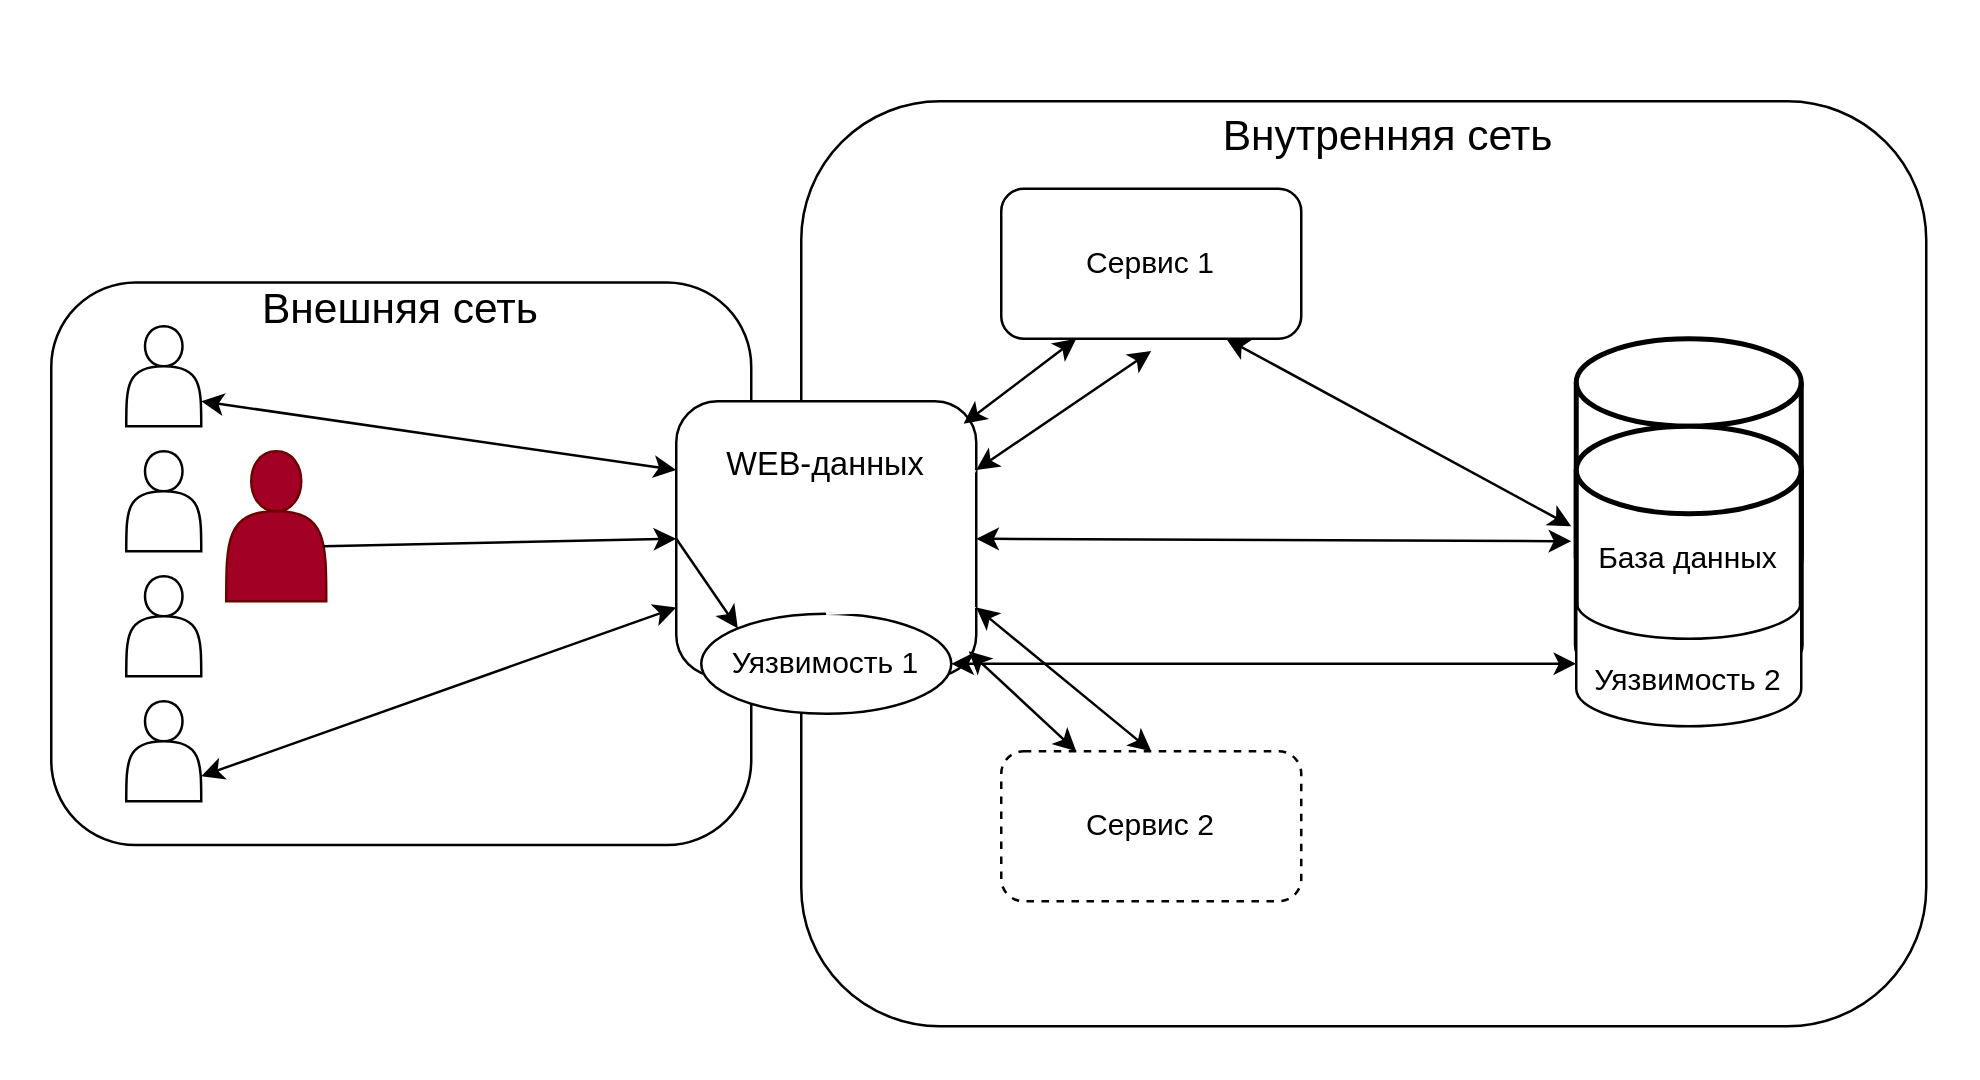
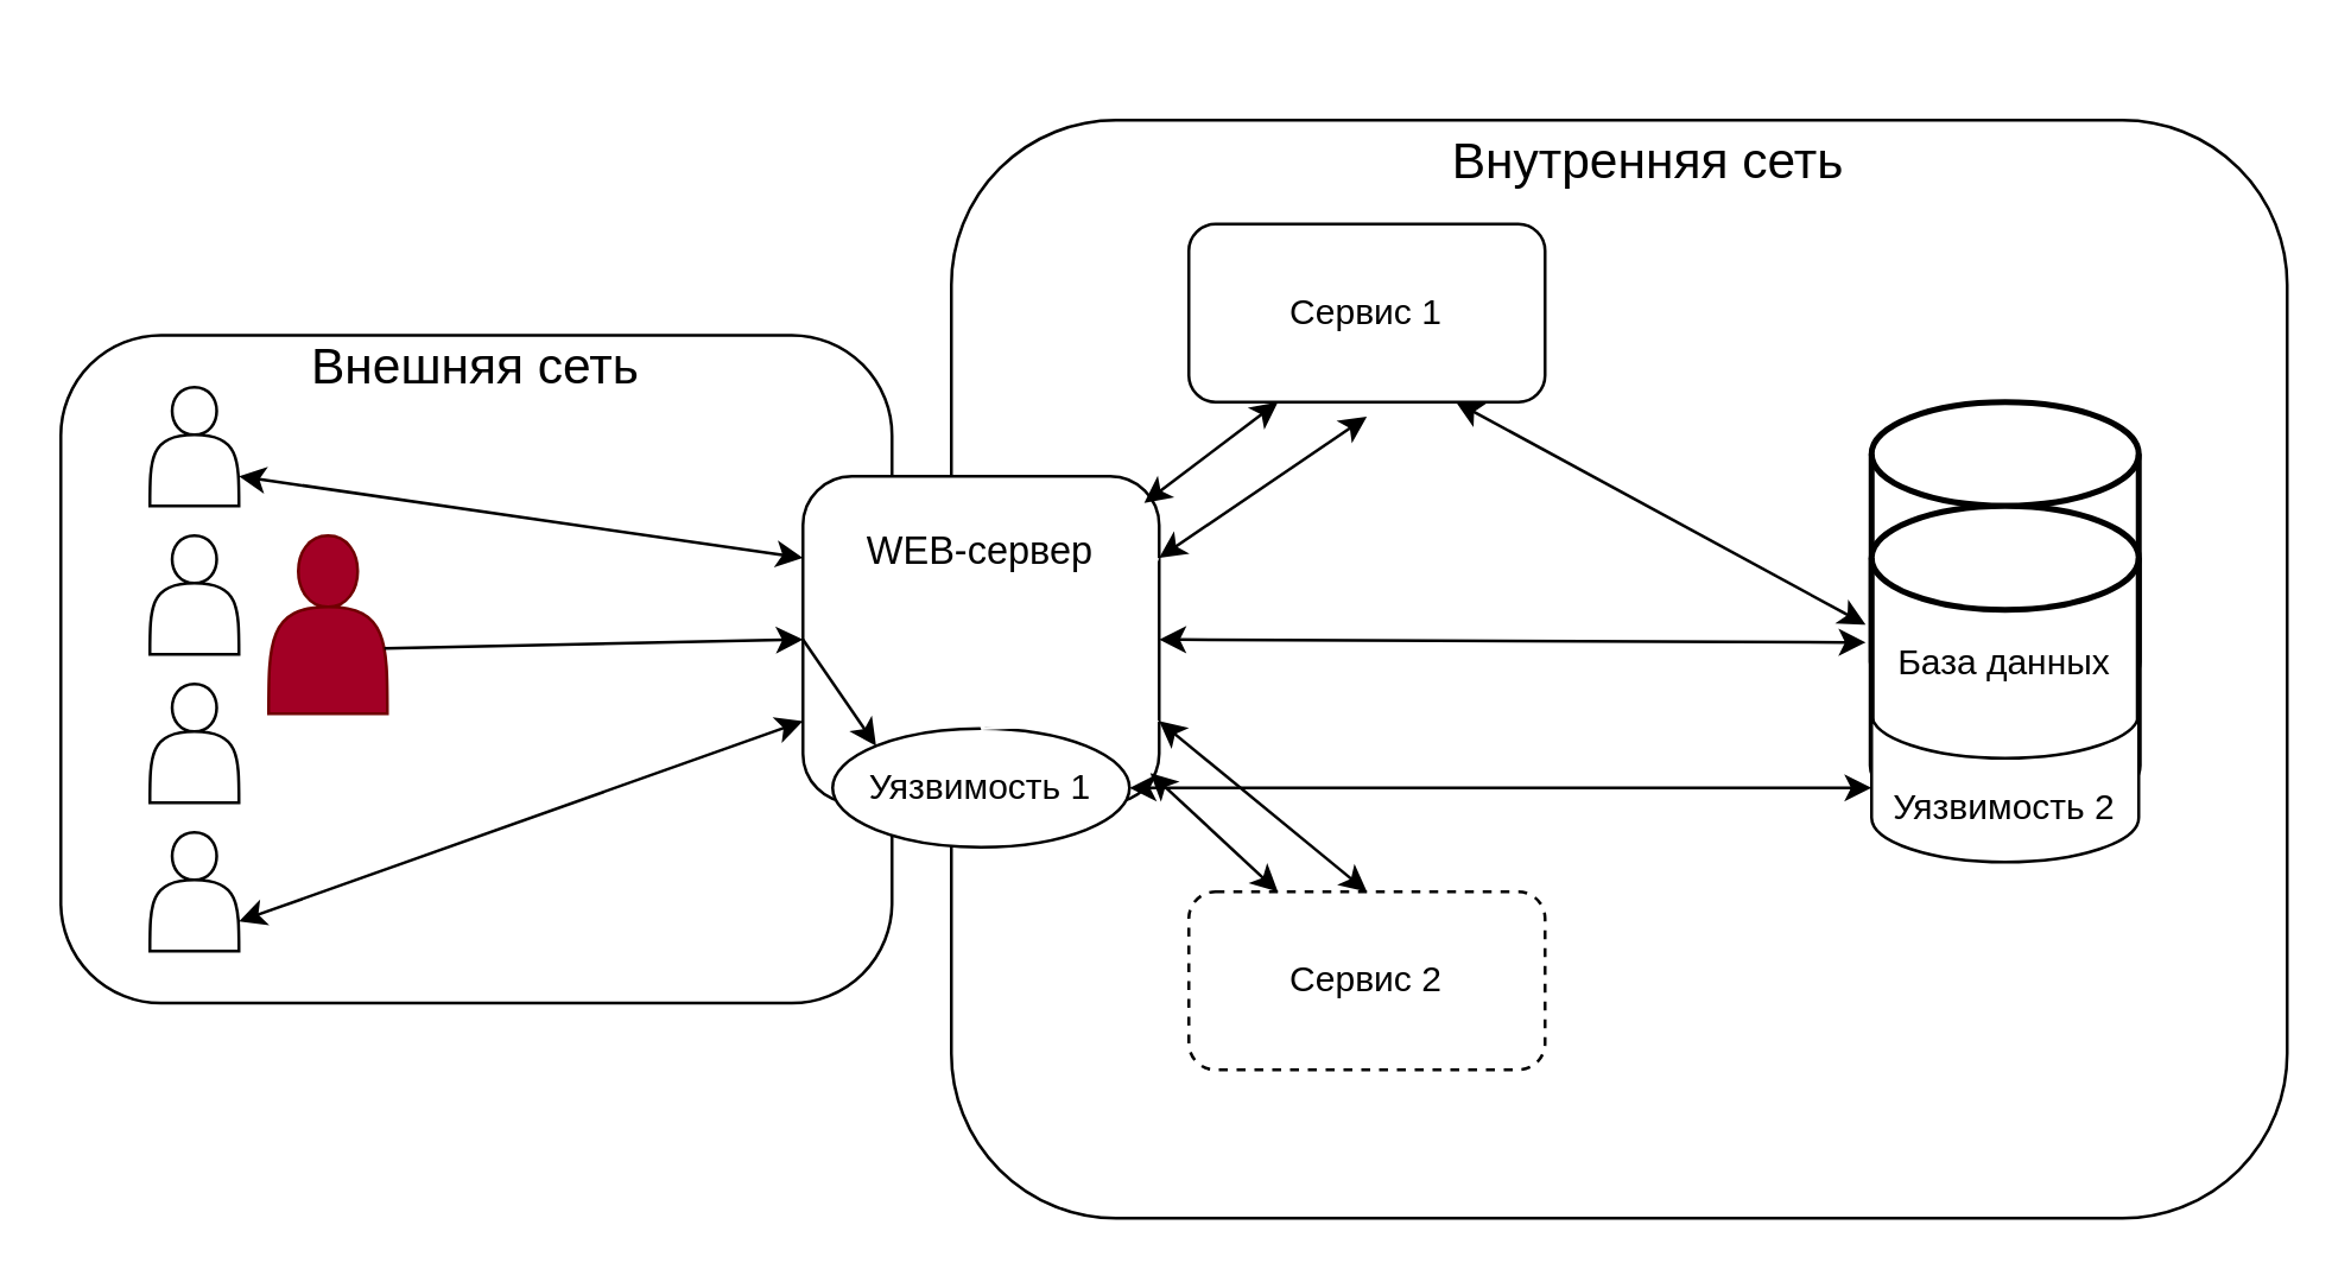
  <mxCell id="0" />
  <mxCell id="1" parent="0" />
  <mxCell id="2" value="&lt;div&gt;&lt;/div&gt;" style="rounded=1;whiteSpace=wrap;html=1;fontColor=default;" vertex="1" parent="1"><mxGeometry x="20" y="112.5" width="280" height="225" as="geometry" /></mxCell>
  <mxCell id="3" value="" style="rounded=1;whiteSpace=wrap;html=1;" vertex="1" parent="1"><mxGeometry x="320" y="40" width="450" height="370" as="geometry" /></mxCell>
  <mxCell id="4" value="" style="shape=actor;whiteSpace=wrap;html=1;" vertex="1" parent="1"><mxGeometry x="50" y="130" width="30" height="40" as="geometry" /></mxCell>
  <mxCell id="5" value="" style="shape=actor;whiteSpace=wrap;html=1;" vertex="1" parent="1"><mxGeometry x="50" y="180" width="30" height="40" as="geometry" /></mxCell>
  <mxCell id="6" value="" style="shape=actor;whiteSpace=wrap;html=1;" vertex="1" parent="1"><mxGeometry x="50" y="230" width="30" height="40" as="geometry" /></mxCell>
  <mxCell id="7" value="" style="shape=actor;whiteSpace=wrap;html=1;" vertex="1" parent="1"><mxGeometry x="50" y="280" width="30" height="40" as="geometry" /></mxCell>
  <mxCell id="8" value="" style="shape=actor;whiteSpace=wrap;html=1;fillColor=light-dark(#A20025,#FF0000);fontColor=#ffffff;strokeColor=#6F0000;" vertex="1" parent="1"><mxGeometry x="90" y="180" width="40" height="60" as="geometry" /></mxCell>
  <mxCell id="9" value="" style="strokeWidth=2;html=1;shape=mxgraph.flowchart.database;whiteSpace=wrap;" vertex="1" parent="1"><mxGeometry x="630" y="135" width="90" height="105" as="geometry" /></mxCell>
  <mxCell id="10" value="База данных" style="strokeWidth=2;html=1;shape=mxgraph.flowchart.database;whiteSpace=wrap;" vertex="1" parent="1"><mxGeometry x="630" y="170" width="90" height="105" as="geometry" /></mxCell>
  <mxCell id="11" value="Уязвимость 2" style="shape=cylinder3;whiteSpace=wrap;html=1;boundedLbl=1;backgroundOutline=1;size=15;lid=0;fillColor=light-dark(#FFFFFF,#FF0000);" vertex="1" parent="1"><mxGeometry x="630" y="240" width="90" height="50" as="geometry" /></mxCell>
  <mxCell id="12" value="Сервис 1" style="rounded=1;whiteSpace=wrap;html=1;" vertex="1" parent="1"><mxGeometry x="400" y="75" width="120" height="60" as="geometry" /></mxCell>
  <mxCell id="13" value="Сервис 2" style="rounded=1;whiteSpace=wrap;html=1;dashed=1;" vertex="1" parent="1"><mxGeometry x="400" y="300" width="120" height="60" as="geometry" /></mxCell>
  <mxCell id="14" value="" style="rounded=1;whiteSpace=wrap;html=1;" vertex="1" parent="1"><mxGeometry x="270" y="160" width="120" height="110" as="geometry" /></mxCell>
  <mxCell id="15" value="Уязвимость 1" style="ellipse;whiteSpace=wrap;html=1;fillColor=light-dark(#FFFFFF,#FF0000);direction=west;" vertex="1" parent="1"><mxGeometry x="280" y="245" width="100" height="40" as="geometry" /></mxCell>
  <mxCell id="16" value="Внешняя сеть" style="text;html=1;align=center;verticalAlign=middle;whiteSpace=wrap;rounded=0;fontSize=17;" vertex="1" parent="1"><mxGeometry x="40" y="100" width="240" height="47.5" as="geometry" /></mxCell>
  <mxCell id="17" value="&lt;font style=&quot;font-size: 17px;&quot;&gt;Внутренняя сеть&lt;/font&gt;" style="text;html=1;align=center;verticalAlign=middle;whiteSpace=wrap;rounded=0;" vertex="1" parent="1"><mxGeometry x="380" y="20" width="350" height="70" as="geometry" /></mxCell>
  <mxCell id="18" value="" style="endArrow=classic;startArrow=classic;html=1;rounded=0;exitX=1;exitY=0.75;exitDx=0;exitDy=0;entryX=0;entryY=0.25;entryDx=0;entryDy=0;" edge="1" parent="1" source="4" target="14"><mxGeometry width="50" height="50" relative="1" as="geometry"><mxPoint x="160" y="200" as="sourcePoint" /><mxPoint x="210" y="150" as="targetPoint" /></mxGeometry></mxCell>
  <mxCell id="19" value="" style="endArrow=classic;startArrow=classic;html=1;rounded=0;entryX=0.25;entryY=1;entryDx=0;entryDy=0;exitX=0.958;exitY=0.082;exitDx=0;exitDy=0;exitPerimeter=0;" edge="1" parent="1" source="14" target="12"><mxGeometry width="50" height="50" relative="1" as="geometry"><mxPoint x="390" y="160" as="sourcePoint" /><mxPoint x="440" y="160" as="targetPoint" /></mxGeometry></mxCell>
  <mxCell id="20" value="" style="endArrow=classic;startArrow=classic;html=1;rounded=0;exitX=0.25;exitY=0;exitDx=0;exitDy=0;entryX=0.975;entryY=0.909;entryDx=0;entryDy=0;entryPerimeter=0;" edge="1" parent="1" source="13" target="14"><mxGeometry width="50" height="50" relative="1" as="geometry"><mxPoint x="340" y="310" as="sourcePoint" /><mxPoint x="392" y="235" as="targetPoint" /></mxGeometry></mxCell>
  <mxCell id="21" value="" style="endArrow=classic;startArrow=classic;html=1;rounded=0;exitX=1;exitY=0.5;exitDx=0;exitDy=0;entryX=-0.022;entryY=0.438;entryDx=0;entryDy=0;entryPerimeter=0;" edge="1" parent="1" source="14" target="10"><mxGeometry width="50" height="50" relative="1" as="geometry"><mxPoint x="510" y="230" as="sourcePoint" /><mxPoint x="560" y="180" as="targetPoint" /></mxGeometry></mxCell>
  <mxCell id="22" value="" style="endArrow=classic;startArrow=classic;html=1;rounded=0;entryX=0;entryY=0.75;entryDx=0;entryDy=0;" edge="1" parent="1" target="14"><mxGeometry width="50" height="50" relative="1" as="geometry"><mxPoint x="80" y="310" as="sourcePoint" /><mxPoint x="130" y="260" as="targetPoint" /></mxGeometry></mxCell>
  <mxCell id="23" value="" style="endArrow=classic;html=1;rounded=0;exitX=0.975;exitY=0.633;exitDx=0;exitDy=0;entryX=0;entryY=0.5;entryDx=0;entryDy=0;strokeColor=light-dark(#000000,#FF0000);exitPerimeter=0;" edge="1" parent="1" source="8" target="14"><mxGeometry width="50" height="50" relative="1" as="geometry"><mxPoint x="140" y="250" as="sourcePoint" /><mxPoint x="190" y="200" as="targetPoint" /></mxGeometry></mxCell>
  <mxCell id="24" value="" style="endArrow=classic;startArrow=classic;html=1;rounded=0;exitX=0.75;exitY=1;exitDx=0;exitDy=0;" edge="1" parent="1" source="12"><mxGeometry width="50" height="50" relative="1" as="geometry"><mxPoint x="530" y="200" as="sourcePoint" /><mxPoint x="628" y="210" as="targetPoint" /></mxGeometry></mxCell>
  <mxCell id="25" value="" style="endArrow=classic;startArrow=classic;html=1;rounded=0;entryX=0.311;entryY=0.27;entryDx=0;entryDy=0;entryPerimeter=0;exitX=1;exitY=0.25;exitDx=0;exitDy=0;strokeColor=light-dark(#000000,#FF0000);" edge="1" parent="1" source="14" target="3"><mxGeometry width="50" height="50" relative="1" as="geometry"><mxPoint x="390" y="190" as="sourcePoint" /><mxPoint x="440" y="140" as="targetPoint" /></mxGeometry></mxCell>
  <mxCell id="26" value="" style="endArrow=classic;startArrow=classic;html=1;rounded=0;entryX=0.5;entryY=0;entryDx=0;entryDy=0;strokeColor=light-dark(#000000,#FF0019);exitX=1;exitY=0.75;exitDx=0;exitDy=0;" edge="1" parent="1" source="14" target="13"><mxGeometry width="50" height="50" relative="1" as="geometry"><mxPoint x="380" y="270" as="sourcePoint" /><mxPoint x="430" y="220" as="targetPoint" /></mxGeometry></mxCell>
  <mxCell id="27" value="" style="endArrow=classic;startArrow=classic;html=1;rounded=0;entryX=0;entryY=0.5;entryDx=0;entryDy=0;entryPerimeter=0;exitX=0;exitY=0.5;exitDx=0;exitDy=0;strokeColor=light-dark(#000000,#FF0000);" edge="1" parent="1" source="15" target="11"><mxGeometry width="50" height="50" relative="1" as="geometry"><mxPoint x="340" y="310" as="sourcePoint" /><mxPoint x="390" y="260" as="targetPoint" /></mxGeometry></mxCell>
  <mxCell id="28" value="" style="endArrow=classic;html=1;rounded=0;exitX=0;exitY=0.5;exitDx=0;exitDy=0;entryX=1;entryY=1;entryDx=0;entryDy=0;strokeColor=light-dark(#000000,#FF0000);" edge="1" parent="1" source="14" target="15"><mxGeometry width="50" height="50" relative="1" as="geometry"><mxPoint x="150" y="490" as="sourcePoint" /><mxPoint x="200" y="440" as="targetPoint" /></mxGeometry></mxCell>
  <mxCell id="29" value="" style="endArrow=classic;html=1;rounded=0;exitX=0.5;exitY=1;exitDx=0;exitDy=0;entryX=1;entryY=0.25;entryDx=0;entryDy=0;strokeColor=light-dark(#FFFFFF,#FF0000);" edge="1" parent="1" source="15" target="14"><mxGeometry width="50" height="50" relative="1" as="geometry"><mxPoint x="330" y="240" as="sourcePoint" /><mxPoint x="380" y="190" as="targetPoint" /></mxGeometry></mxCell>
  <mxCell id="30" value="" style="endArrow=classic;html=1;rounded=0;entryX=1;entryY=0.75;entryDx=0;entryDy=0;exitX=0.5;exitY=1;exitDx=0;exitDy=0;strokeColor=light-dark(#FFFFFF,#FF0000);" edge="1" parent="1" source="15" target="14"><mxGeometry width="50" height="50" relative="1" as="geometry"><mxPoint x="330" y="240" as="sourcePoint" /><mxPoint x="380" y="190" as="targetPoint" /></mxGeometry></mxCell>
- <mxCell id="31" value="&lt;font style=&quot;font-size: 13px;&quot;&gt;WEB-данных&lt;/font&gt;" style="text;html=1;align=center;verticalAlign=middle;whiteSpace=wrap;rounded=0;" vertex="1" parent="1"><mxGeometry x="280" y="160" width="100" height="50" as="geometry" /></mxCell>
+ <mxCell id="31" value="&lt;font style=&quot;font-size: 13px;&quot;&gt;WEB-сервер&lt;/font&gt;" style="text;html=1;align=center;verticalAlign=middle;whiteSpace=wrap;rounded=0;" vertex="1" parent="1"><mxGeometry x="280" y="160" width="100" height="50" as="geometry" /></mxCell>
